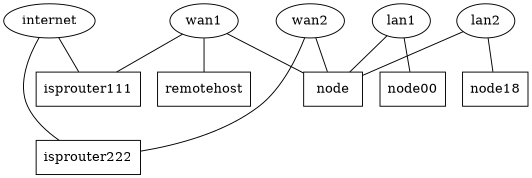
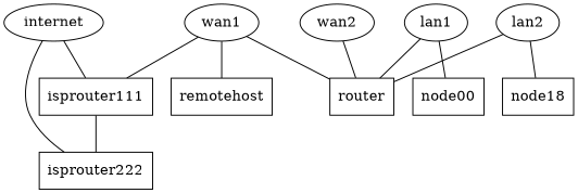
  strict graph {
    node [shape=box]
    wan1 [shape=""]
    isprouter111
-   router [label="node"]
+   router
    remotehost
    wan2 [shape=""]
    isprouter222
    internet [shape=""]
    lan1 [shape=""]
    node00
    lan2 [shape=""]
    n11 [label=node18]
    wan1 -- isprouter111
    wan1 -- router
    wan1 -- remotehost
    wan2 -- router
-   wan2 -- isprouter222
+   isprouter111 -- isprouter222
    internet -- isprouter111
    internet -- isprouter222
    lan1 -- router
    lan1 -- node00
    lan2 -- router
    lan2 -- n11
  }
